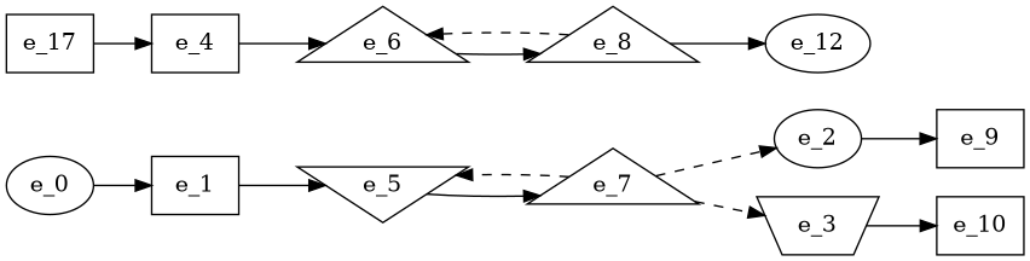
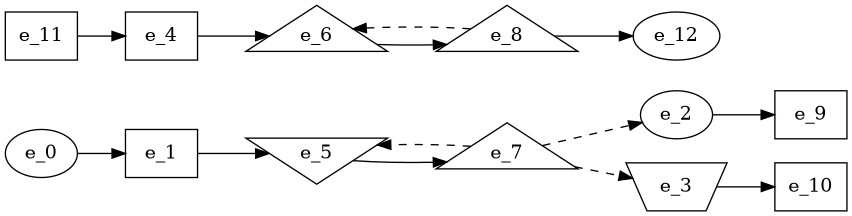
  digraph {
    rankdir=LR
    node [shape=dot]
    e_5 [shape=invtriangle]
    e_1
    e_0 [shape=""]
    e_7 [shape=triangle]
    e_2 [shape=ellipse]
    e_9
    e_3 [shape=invtrapezium]
    e_10
    e_6 [shape=triangle]
    e_4
    e_8 [shape=triangle]
    e_12 [shape=""]
-   e_11 [label=e_17]
+   e_11
    e_5 -> e_7
    e_1 -> e_5
    e_0 -> e_1
    e_7 -> e_5 [style=dashed]
    e_7 -> e_2 [style=dashed]
    e_7 -> e_3 [style=dashed]
    e_2 -> e_9
    e_3 -> e_10
    e_6 -> e_8
    e_4 -> e_6
    e_8 -> e_6 [style=dashed]
    e_8 -> e_12
    e_11 -> e_4
  }
